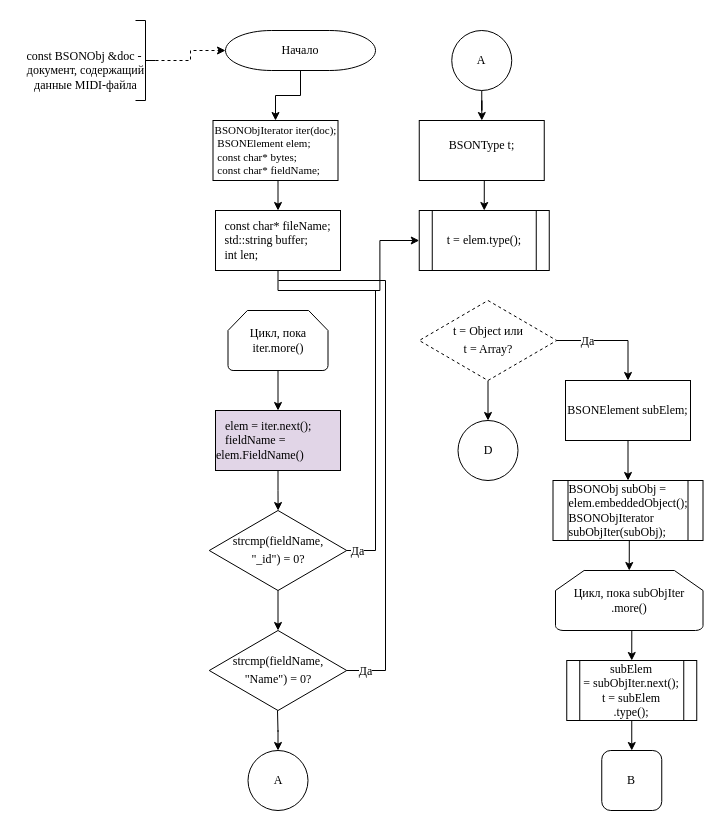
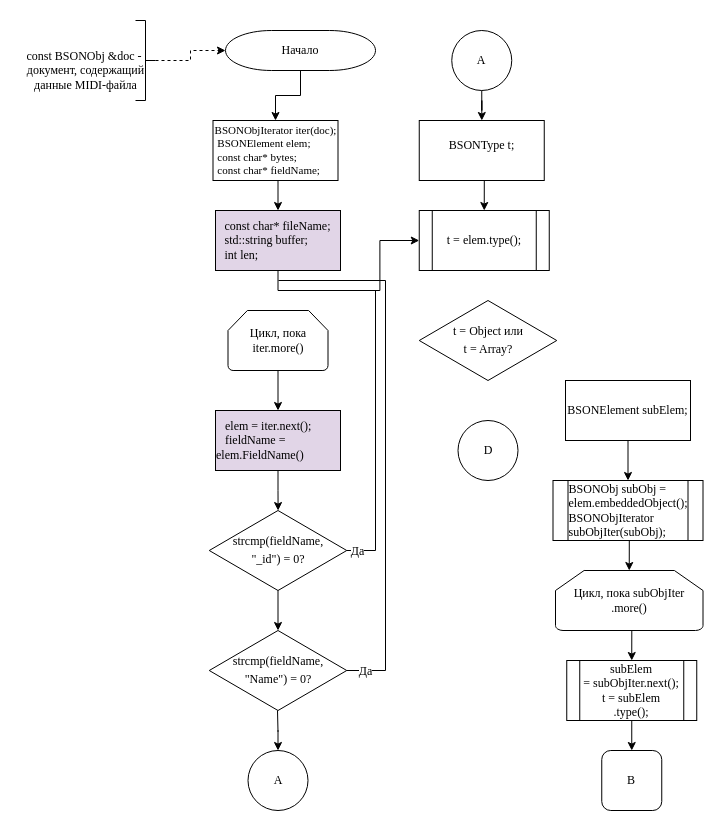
  <mxCell id="0" />
  <mxCell id="1" parent="0" />
  <mxCell id="2" value="&lt;font face=&quot;Times New Roman&quot;&gt;Цикл, пока iter.more()&lt;/font&gt;" style="strokeWidth=1;html=1;shape=mxgraph.flowchart.loop_limit;whiteSpace=wrap;" vertex="1" parent="1"><mxGeometry x="227.5" y="310" width="100" height="60" as="geometry" /></mxCell>
  <mxCell id="3" style="edgeStyle=orthogonalEdgeStyle;rounded=0;orthogonalLoop=1;jettySize=auto;html=1;entryX=0;entryY=0.5;entryDx=0;entryDy=0;entryPerimeter=0;fontFamily=Times New Roman;dashed=1;" edge="1" parent="1" source="4" target="6"><mxGeometry relative="1" as="geometry" /></mxCell>
  <mxCell id="4" value="" style="strokeWidth=1;html=1;shape=mxgraph.flowchart.annotation_2;align=left;labelPosition=right;pointerEvents=1;rotation=-180;" vertex="1" parent="1"><mxGeometry x="135" y="20" width="20" height="80" as="geometry" /></mxCell>
  <mxCell id="5" style="edgeStyle=orthogonalEdgeStyle;rounded=0;orthogonalLoop=1;jettySize=auto;html=1;fontFamily=Times New Roman;fontSize=12;" edge="1" parent="1" source="6" target="9"><mxGeometry relative="1" as="geometry" /></mxCell>
  <mxCell id="6" value="&lt;font face=&quot;Times New Roman&quot;&gt;Начало&lt;/font&gt;" style="strokeWidth=1;html=1;shape=mxgraph.flowchart.terminator;whiteSpace=wrap;" vertex="1" parent="1"><mxGeometry x="225" y="30" width="150" height="40" as="geometry" /></mxCell>
  <mxCell id="7" value="const BSONObj &amp;amp;doc -&amp;nbsp;&lt;br&gt;документ, содержащий&lt;br&gt;данные MIDI-файла" style="text;html=1;align=center;verticalAlign=middle;resizable=0;points=[];autosize=1;strokeColor=none;fillColor=none;fontFamily=Times New Roman;" vertex="1" parent="1"><mxGeometry x="20" y="45" width="130" height="50" as="geometry" /></mxCell>
  <mxCell id="8" style="edgeStyle=orthogonalEdgeStyle;rounded=0;orthogonalLoop=1;jettySize=auto;html=1;exitX=0.5;exitY=1;exitDx=0;exitDy=0;entryX=0.5;entryY=0;entryDx=0;entryDy=0;fontFamily=Times New Roman;fontSize=12;" edge="1" parent="1" source="9" target="11"><mxGeometry relative="1" as="geometry" /></mxCell>
  <mxCell id="9" value="&lt;p style=&quot;margin: 0cm; text-align: start; font-size: 11px;&quot; class=&quot;MsoNormal&quot;&gt;&lt;span lang=&quot;EN-US&quot;&gt;&lt;font style=&quot;font-size: 11px;&quot;&gt;&lt;br&gt;&lt;/font&gt;&lt;/span&gt;&lt;/p&gt;&lt;p style=&quot;margin: 0cm; text-align: start; font-size: 11px;&quot; class=&quot;MsoNormal&quot;&gt;&lt;span lang=&quot;EN-US&quot;&gt;&lt;font style=&quot;font-size: 11px;&quot;&gt;BSONObjIterator iter(doc);&lt;/font&gt;&lt;/span&gt;&lt;/p&gt;&lt;p style=&quot;margin: 0cm; text-align: start; font-size: 11px;&quot; class=&quot;MsoNormal&quot;&gt;&lt;span lang=&quot;EN-US&quot;&gt;&lt;font style=&quot;font-size: 11px;&quot;&gt;&amp;nbsp;&lt;/font&gt;&lt;/span&gt;BSONElement elem;&lt;/p&gt;&lt;p style=&quot;margin: 0cm; text-align: start; font-size: 11px;&quot; class=&quot;MsoNormal&quot;&gt;&lt;span lang=&quot;EN-US&quot;&gt;&lt;font style=&quot;font-size: 11px;&quot;&gt;&amp;nbsp;const char* bytes;&lt;/font&gt;&lt;/span&gt;&lt;/p&gt;&lt;p style=&quot;margin: 0cm; text-align: start; font-size: 11px;&quot; class=&quot;MsoNormal&quot;&gt;&lt;span lang=&quot;EN-US&quot;&gt;&lt;font style=&quot;font-size: 11px;&quot;&gt;&amp;nbsp;const char* fieldName;&lt;/font&gt;&lt;/span&gt;&lt;/p&gt;&lt;p style=&quot;margin: 0cm; text-align: start; font-size: 11px;&quot; class=&quot;MsoNormal&quot;&gt;&lt;span lang=&quot;EN-US&quot;&gt;&lt;font style=&quot;font-size: 11px;&quot;&gt;&amp;nbsp; &amp;nbsp;&lt;/font&gt;&lt;/span&gt;&lt;/p&gt;" style="rounded=0;whiteSpace=wrap;html=1;fontFamily=Times New Roman;strokeWidth=1;" vertex="1" parent="1"><mxGeometry x="212.5" y="120" width="125" height="60" as="geometry" /></mxCell>
  <mxCell id="10" style="edgeStyle=orthogonalEdgeStyle;rounded=0;orthogonalLoop=1;jettySize=auto;html=1;exitX=0.5;exitY=1;exitDx=0;exitDy=0;fontFamily=Times New Roman;fontSize=12;" edge="1" parent="1" source="11" target="29"><mxGeometry relative="1" as="geometry" /></mxCell>
- <mxCell id="11" value="&lt;p style=&quot;margin: 0cm; text-align: start;&quot; class=&quot;MsoNormal&quot;&gt;&lt;span lang=&quot;EN-US&quot;&gt;&lt;font style=&quot;font-size: 12px;&quot;&gt;const char* fileName;&lt;/font&gt;&lt;/span&gt;&lt;/p&gt;&lt;p style=&quot;margin: 0cm; text-align: start;&quot; class=&quot;MsoNormal&quot;&gt;&lt;span lang=&quot;EN-US&quot;&gt;&lt;font style=&quot;font-size: 12px;&quot;&gt;std::string buffer;&lt;/font&gt;&lt;/span&gt;&lt;/p&gt;&lt;p style=&quot;margin: 0cm; text-align: start;&quot; class=&quot;MsoNormal&quot;&gt;int len;&lt;/p&gt;" style="rounded=0;whiteSpace=wrap;html=1;fontFamily=Times New Roman;strokeWidth=1;" vertex="1" parent="1"><mxGeometry x="215" y="210" width="125" height="60" as="geometry" /></mxCell>
+ <mxCell id="11" value="&lt;p style=&quot;margin: 0cm; text-align: start;&quot; class=&quot;MsoNormal&quot;&gt;&lt;span lang=&quot;EN-US&quot;&gt;&lt;font style=&quot;font-size: 12px;&quot;&gt;const char* fileName;&lt;/font&gt;&lt;/span&gt;&lt;/p&gt;&lt;p style=&quot;margin: 0cm; text-align: start;&quot; class=&quot;MsoNormal&quot;&gt;&lt;span lang=&quot;EN-US&quot;&gt;&lt;font style=&quot;font-size: 12px;&quot;&gt;std::string buffer;&lt;/font&gt;&lt;/span&gt;&lt;/p&gt;&lt;p style=&quot;margin: 0cm; text-align: start;&quot; class=&quot;MsoNormal&quot;&gt;int len;&lt;/p&gt;" style="rounded=0;whiteSpace=wrap;html=1;fontFamily=Times New Roman;strokeWidth=1;fillColor=#e1d5e7;" vertex="1" parent="1"><mxGeometry x="215" y="210" width="125" height="60" as="geometry" /></mxCell>
  <mxCell id="12" style="edgeStyle=orthogonalEdgeStyle;rounded=0;orthogonalLoop=1;jettySize=auto;html=1;exitX=0.5;exitY=1;exitDx=0;exitDy=0;fontFamily=Times New Roman;fontSize=12;exitPerimeter=0;entryX=0.5;entryY=0;entryDx=0;entryDy=0;" edge="1" parent="1" source="2" target="13"><mxGeometry relative="1" as="geometry"><mxPoint x="287.5" y="280" as="sourcePoint" /><mxPoint x="278" y="400" as="targetPoint" /></mxGeometry></mxCell>
  <mxCell id="13" value="&lt;p style=&quot;margin: 0cm; text-align: start;&quot; class=&quot;MsoNormal&quot;&gt;&lt;span lang=&quot;EN-US&quot;&gt;&lt;font style=&quot;font-size: 12px;&quot;&gt;&lt;span style=&quot;white-space: pre;&quot;&gt;&amp;nbsp;  &lt;/span&gt;elem = iter.next();&lt;/font&gt;&lt;/span&gt;&lt;/p&gt;&lt;p style=&quot;margin: 0cm; text-align: start;&quot; class=&quot;MsoNormal&quot;&gt;&amp;nbsp; &amp;nbsp;fieldName = elem.FieldName()&lt;/p&gt;" style="rounded=0;whiteSpace=wrap;html=1;fontFamily=Times New Roman;strokeWidth=1;fillColor=#e1d5e7;" vertex="1" parent="1"><mxGeometry x="215" y="410" width="125" height="60" as="geometry" /></mxCell>
  <mxCell id="14" style="edgeStyle=orthogonalEdgeStyle;rounded=0;orthogonalLoop=1;jettySize=auto;html=1;exitX=0.5;exitY=1;exitDx=0;exitDy=0;fontFamily=Times New Roman;fontSize=12;" edge="1" parent="1" source="13" target="17"><mxGeometry relative="1" as="geometry"><mxPoint x="287.5" y="380" as="sourcePoint" /><mxPoint x="288" y="520" as="targetPoint" /></mxGeometry></mxCell>
  <mxCell id="15" style="edgeStyle=orthogonalEdgeStyle;rounded=0;orthogonalLoop=1;jettySize=auto;html=1;exitX=1;exitY=0.5;exitDx=0;exitDy=0;fontFamily=Times New Roman;fontSize=12;endArrow=none;endFill=0;" edge="1" parent="1" source="17"><mxGeometry relative="1" as="geometry"><mxPoint x="278" y="290" as="targetPoint" /><Array as="points"><mxPoint x="375" y="550" /><mxPoint x="375" y="290" /></Array></mxGeometry></mxCell>
  <mxCell id="16" value="Да" style="edgeLabel;html=1;align=center;verticalAlign=middle;resizable=0;points=[];fontSize=12;fontFamily=Times New Roman;" vertex="1" connectable="0" parent="15"><mxGeometry x="-0.947" y="1" relative="1" as="geometry"><mxPoint y="1" as="offset" /></mxGeometry></mxCell>
  <mxCell id="17" value="&lt;span style=&quot;text-align: start;&quot; lang=&quot;EN-US&quot;&gt;&lt;font style=&quot;font-size: 12px;&quot;&gt;strcmp(fieldName, &lt;br&gt;&quot;_id&quot;) = 0?&lt;/font&gt;&lt;/span&gt;&lt;span style=&quot;font-family: -webkit-standard; font-size: medium; text-align: start;&quot;&gt;&lt;/span&gt;" style="rhombus;whiteSpace=wrap;html=1;fontFamily=Times New Roman;fontSize=12;strokeWidth=1;" vertex="1" parent="1"><mxGeometry x="208.75" y="510" width="137.5" height="80" as="geometry" /></mxCell>
  <mxCell id="18" style="edgeStyle=orthogonalEdgeStyle;rounded=0;orthogonalLoop=1;jettySize=auto;html=1;fontFamily=Times New Roman;fontSize=12;endArrow=none;endFill=0;" edge="1" parent="1" source="20"><mxGeometry relative="1" as="geometry"><mxPoint x="278" y="280" as="targetPoint" /><Array as="points"><mxPoint x="385" y="670" /><mxPoint x="385" y="280" /></Array></mxGeometry></mxCell>
  <mxCell id="19" value="Да" style="edgeLabel;html=1;align=center;verticalAlign=middle;resizable=0;points=[];fontSize=12;fontFamily=Times New Roman;" vertex="1" connectable="0" parent="18"><mxGeometry x="-0.932" y="-1" relative="1" as="geometry"><mxPoint y="-1" as="offset" /></mxGeometry></mxCell>
  <mxCell id="20" value="&lt;span style=&quot;text-align: start;&quot; lang=&quot;EN-US&quot;&gt;&lt;font style=&quot;font-size: 12px;&quot;&gt;strcmp(fieldName,&lt;br&gt;&quot;Name&quot;) = 0?&lt;/font&gt;&lt;/span&gt;&lt;span style=&quot;font-family: -webkit-standard; font-size: medium; text-align: start;&quot;&gt;&lt;/span&gt;" style="rhombus;whiteSpace=wrap;html=1;fontFamily=Times New Roman;fontSize=12;strokeWidth=1;" vertex="1" parent="1"><mxGeometry x="208.75" y="630" width="137.5" height="80" as="geometry" /></mxCell>
  <mxCell id="21" style="edgeStyle=orthogonalEdgeStyle;rounded=0;orthogonalLoop=1;jettySize=auto;html=1;exitX=0.5;exitY=1;exitDx=0;exitDy=0;fontFamily=Times New Roman;fontSize=12;entryX=0.5;entryY=0;entryDx=0;entryDy=0;" edge="1" parent="1" source="17" target="20"><mxGeometry relative="1" as="geometry"><mxPoint x="287.5" y="480" as="sourcePoint" /><mxPoint x="287.6" y="520.058" as="targetPoint" /></mxGeometry></mxCell>
  <mxCell id="22" style="edgeStyle=orthogonalEdgeStyle;rounded=0;orthogonalLoop=1;jettySize=auto;html=1;exitX=0.5;exitY=1;exitDx=0;exitDy=0;fontFamily=Times New Roman;fontSize=12;entryX=0.5;entryY=0;entryDx=0;entryDy=0;" edge="1" parent="1" target="23"><mxGeometry relative="1" as="geometry"><mxPoint x="277" y="710" as="sourcePoint" /><mxPoint x="277" y="750" as="targetPoint" /></mxGeometry></mxCell>
  <mxCell id="23" value="А" style="ellipse;whiteSpace=wrap;html=1;aspect=fixed;fontFamily=Times New Roman;fontSize=12;strokeWidth=1;" vertex="1" parent="1"><mxGeometry x="247.5" y="750" width="60" height="60" as="geometry" /></mxCell>
  <mxCell id="24" style="edgeStyle=orthogonalEdgeStyle;rounded=0;orthogonalLoop=1;jettySize=auto;html=1;fontFamily=Times New Roman;fontSize=12;exitX=0.5;exitY=1;exitDx=0;exitDy=0;" edge="1" parent="1" source="28" target="26"><mxGeometry relative="1" as="geometry"><mxPoint x="481.231" y="90" as="sourcePoint" /></mxGeometry></mxCell>
  <mxCell id="25" style="edgeStyle=orthogonalEdgeStyle;rounded=0;orthogonalLoop=1;jettySize=auto;html=1;exitX=0.5;exitY=1;exitDx=0;exitDy=0;entryX=0.5;entryY=0;entryDx=0;entryDy=0;fontFamily=Times New Roman;fontSize=12;" edge="1" parent="1" source="26" target="29"><mxGeometry relative="1" as="geometry"><mxPoint x="483.75" y="210" as="targetPoint" /></mxGeometry></mxCell>
  <mxCell id="26" value="&lt;p style=&quot;margin: 0cm; text-align: start;&quot; class=&quot;MsoNormal&quot;&gt;&lt;span lang=&quot;EN-US&quot;&gt;&lt;font style=&quot;font-size: 12px;&quot;&gt;BSONType t;&lt;/font&gt;&lt;/span&gt;&lt;span style=&quot;font-family: -webkit-standard; font-size: medium;&quot;&gt;&lt;/span&gt;&lt;br&gt;&lt;/p&gt;&lt;p style=&quot;margin: 0cm; text-align: start;&quot; class=&quot;MsoNormal&quot;&gt;&lt;span lang=&quot;EN-US&quot;&gt;&lt;font style=&quot;font-size: 12px;&quot;&gt;&lt;br&gt;&lt;/font&gt;&lt;/span&gt;&lt;/p&gt;" style="rounded=0;whiteSpace=wrap;html=1;fontFamily=Times New Roman;strokeWidth=1;" vertex="1" parent="1"><mxGeometry x="418.75" y="120" width="125" height="60" as="geometry" /></mxCell>
  <mxCell id="27" value="D" style="ellipse;whiteSpace=wrap;html=1;aspect=fixed;fontFamily=Times New Roman;fontSize=12;strokeWidth=1;" vertex="1" parent="1"><mxGeometry x="457.5" y="420" width="60" height="60" as="geometry" /></mxCell>
  <mxCell id="28" value="А" style="ellipse;whiteSpace=wrap;html=1;aspect=fixed;fontFamily=Times New Roman;fontSize=12;strokeWidth=1;" vertex="1" parent="1"><mxGeometry x="451.25" y="30" width="60" height="60" as="geometry" /></mxCell>
  <mxCell id="29" value="&lt;span style=&quot;text-align: start;&quot;&gt;t = elem.type();&lt;/span&gt;" style="shape=process;whiteSpace=wrap;html=1;backgroundOutline=1;fontFamily=Times New Roman;fontSize=12;strokeWidth=1;" vertex="1" parent="1"><mxGeometry x="418.75" y="210" width="130" height="60" as="geometry" /></mxCell>
- <mxCell id="30" style="edgeStyle=orthogonalEdgeStyle;rounded=0;orthogonalLoop=1;jettySize=auto;html=1;exitX=1;exitY=0.5;exitDx=0;exitDy=0;entryX=0.5;entryY=0;entryDx=0;entryDy=0;fontFamily=Times New Roman;fontSize=12;endArrow=classic;endFill=1;" edge="1" parent="1" source="33" target="35"><mxGeometry relative="1" as="geometry" /></mxCell>
- <mxCell id="31" value="Да" style="edgeLabel;html=1;align=center;verticalAlign=middle;resizable=0;points=[];fontSize=12;fontFamily=Times New Roman;" vertex="1" connectable="0" parent="30"><mxGeometry x="-0.222" y="-1" relative="1" as="geometry"><mxPoint x="-13" y="-1" as="offset" /></mxGeometry></mxCell>
- <mxCell id="32" style="edgeStyle=orthogonalEdgeStyle;rounded=0;orthogonalLoop=1;jettySize=auto;html=1;exitX=0.5;exitY=1;exitDx=0;exitDy=0;entryX=0.5;entryY=0;entryDx=0;entryDy=0;fontFamily=Times New Roman;fontSize=12;endArrow=classic;endFill=1;" edge="1" parent="1" source="33" target="27"><mxGeometry relative="1" as="geometry" /></mxCell>
- <mxCell id="33" value="&lt;span style=&quot;text-align: start;&quot; lang=&quot;EN-US&quot;&gt;&lt;font style=&quot;font-size: 12px;&quot;&gt;t = Object или&lt;br&gt;t = Array?&lt;/font&gt;&lt;/span&gt;&lt;span style=&quot;font-family: -webkit-standard; font-size: medium; text-align: start;&quot;&gt;&lt;/span&gt;" style="rhombus;whiteSpace=wrap;html=1;fontFamily=Times New Roman;fontSize=12;strokeWidth=1;dashed=1;" vertex="1" parent="1"><mxGeometry x="418.75" y="300" width="137.5" height="80" as="geometry" /></mxCell>
+ <mxCell id="33" value="&lt;span style=&quot;text-align: start;&quot; lang=&quot;EN-US&quot;&gt;&lt;font style=&quot;font-size: 12px;&quot;&gt;t = Object или&lt;br&gt;t = Array?&lt;/font&gt;&lt;/span&gt;&lt;span style=&quot;font-family: -webkit-standard; font-size: medium; text-align: start;&quot;&gt;&lt;/span&gt;" style="rhombus;whiteSpace=wrap;html=1;fontFamily=Times New Roman;fontSize=12;strokeWidth=1;" vertex="1" parent="1"><mxGeometry x="418.75" y="300" width="137.5" height="80" as="geometry" /></mxCell>
  <mxCell id="34" value="&lt;p style=&quot;margin: 0cm; text-align: start;&quot; class=&quot;MsoNormal&quot;&gt;&lt;span lang=&quot;EN-US&quot;&gt;&lt;font style=&quot;font-size: 12px;&quot;&gt;BSONObj subObj = elem.embeddedObject();&lt;/font&gt;&lt;/span&gt;&lt;/p&gt;&lt;p style=&quot;margin: 0cm; text-align: start;&quot; class=&quot;MsoNormal&quot;&gt;BSONObjIterator subObjIter(subObj);&lt;/p&gt;" style="shape=process;whiteSpace=wrap;html=1;backgroundOutline=1;fontFamily=Times New Roman;fontSize=12;strokeWidth=1;" vertex="1" parent="1"><mxGeometry x="552.5" y="480" width="150" height="60" as="geometry" /></mxCell>
  <mxCell id="35" value="&lt;p style=&quot;margin: 0cm; text-align: start;&quot; class=&quot;MsoNormal&quot;&gt;BSONElement subElem;&lt;br&gt;&lt;/p&gt;" style="rounded=0;whiteSpace=wrap;html=1;fontFamily=Times New Roman;strokeWidth=1;" vertex="1" parent="1"><mxGeometry x="565" y="380" width="125" height="60" as="geometry" /></mxCell>
  <mxCell id="36" style="edgeStyle=orthogonalEdgeStyle;rounded=0;orthogonalLoop=1;jettySize=auto;html=1;exitX=0.5;exitY=1;exitDx=0;exitDy=0;fontFamily=Times New Roman;fontSize=12;entryX=0.5;entryY=0;entryDx=0;entryDy=0;" edge="1" parent="1" source="35" target="34"><mxGeometry relative="1" as="geometry"><mxPoint x="627.21" y="460" as="sourcePoint" /><mxPoint x="627.21" y="500" as="targetPoint" /></mxGeometry></mxCell>
  <mxCell id="37" style="edgeStyle=orthogonalEdgeStyle;rounded=0;orthogonalLoop=1;jettySize=auto;html=1;exitX=0.5;exitY=1;exitDx=0;exitDy=0;fontFamily=Times New Roman;fontSize=12;entryX=0.5;entryY=0;entryDx=0;entryDy=0;entryPerimeter=0;" edge="1" parent="1" source="34" target="38"><mxGeometry relative="1" as="geometry"><mxPoint x="497.5" y="540" as="sourcePoint" /><mxPoint x="497.5" y="580" as="targetPoint" /></mxGeometry></mxCell>
  <mxCell id="38" value="&lt;font face=&quot;Times New Roman&quot;&gt;Цикл, пока&amp;nbsp;&lt;/font&gt;&lt;span style=&quot;font-family: &amp;quot;Times New Roman&amp;quot;; text-align: start;&quot;&gt;subObjIter&lt;/span&gt;&lt;font face=&quot;Times New Roman&quot;&gt;&lt;br&gt;.more()&lt;/font&gt;" style="strokeWidth=1;html=1;shape=mxgraph.flowchart.loop_limit;whiteSpace=wrap;" vertex="1" parent="1"><mxGeometry x="555" y="570" width="147.5" height="60" as="geometry" /></mxCell>
  <mxCell id="39" style="edgeStyle=orthogonalEdgeStyle;rounded=0;orthogonalLoop=1;jettySize=auto;html=1;exitX=0.5;exitY=1;exitDx=0;exitDy=0;fontFamily=Times New Roman;fontSize=12;exitPerimeter=0;entryX=0.5;entryY=0;entryDx=0;entryDy=0;" edge="1" parent="1" source="38" target="40"><mxGeometry relative="1" as="geometry"><mxPoint x="641.25" y="540" as="sourcePoint" /><mxPoint x="625" y="670" as="targetPoint" /></mxGeometry></mxCell>
  <mxCell id="40" value="&lt;span style=&quot;text-align: start;&quot;&gt;subElem =&amp;nbsp;&lt;/span&gt;&lt;span style=&quot;text-align: start;&quot;&gt;subObjIter.next();&lt;/span&gt;&lt;span style=&quot;text-align: start;&quot;&gt;&lt;br&gt;t =&amp;nbsp;&lt;/span&gt;&lt;span style=&quot;text-align: start;&quot;&gt;subElem&lt;/span&gt;&lt;span style=&quot;text-align: start;&quot;&gt;&lt;br&gt;.type();&lt;/span&gt;" style="shape=process;whiteSpace=wrap;html=1;backgroundOutline=1;fontFamily=Times New Roman;fontSize=12;strokeWidth=1;" vertex="1" parent="1"><mxGeometry x="566.25" y="660" width="130" height="60" as="geometry" /></mxCell>
  <mxCell id="41" style="edgeStyle=orthogonalEdgeStyle;rounded=0;orthogonalLoop=1;jettySize=auto;html=1;exitX=0.5;exitY=1;exitDx=0;exitDy=0;fontFamily=Times New Roman;fontSize=12;entryX=0.5;entryY=0;entryDx=0;entryDy=0;" edge="1" parent="1" source="40" target="42"><mxGeometry relative="1" as="geometry"><mxPoint x="630.75" y="740" as="sourcePoint" /><mxPoint x="631" y="770" as="targetPoint" /></mxGeometry></mxCell>
  <mxCell id="42" value="B" style="whiteSpace=wrap;html=1;aspect=fixed;fontFamily=Times New Roman;fontSize=12;strokeWidth=1;rounded=1;" vertex="1" parent="1"><mxGeometry x="601.25" y="750" width="60" height="60" as="geometry" /></mxCell>
